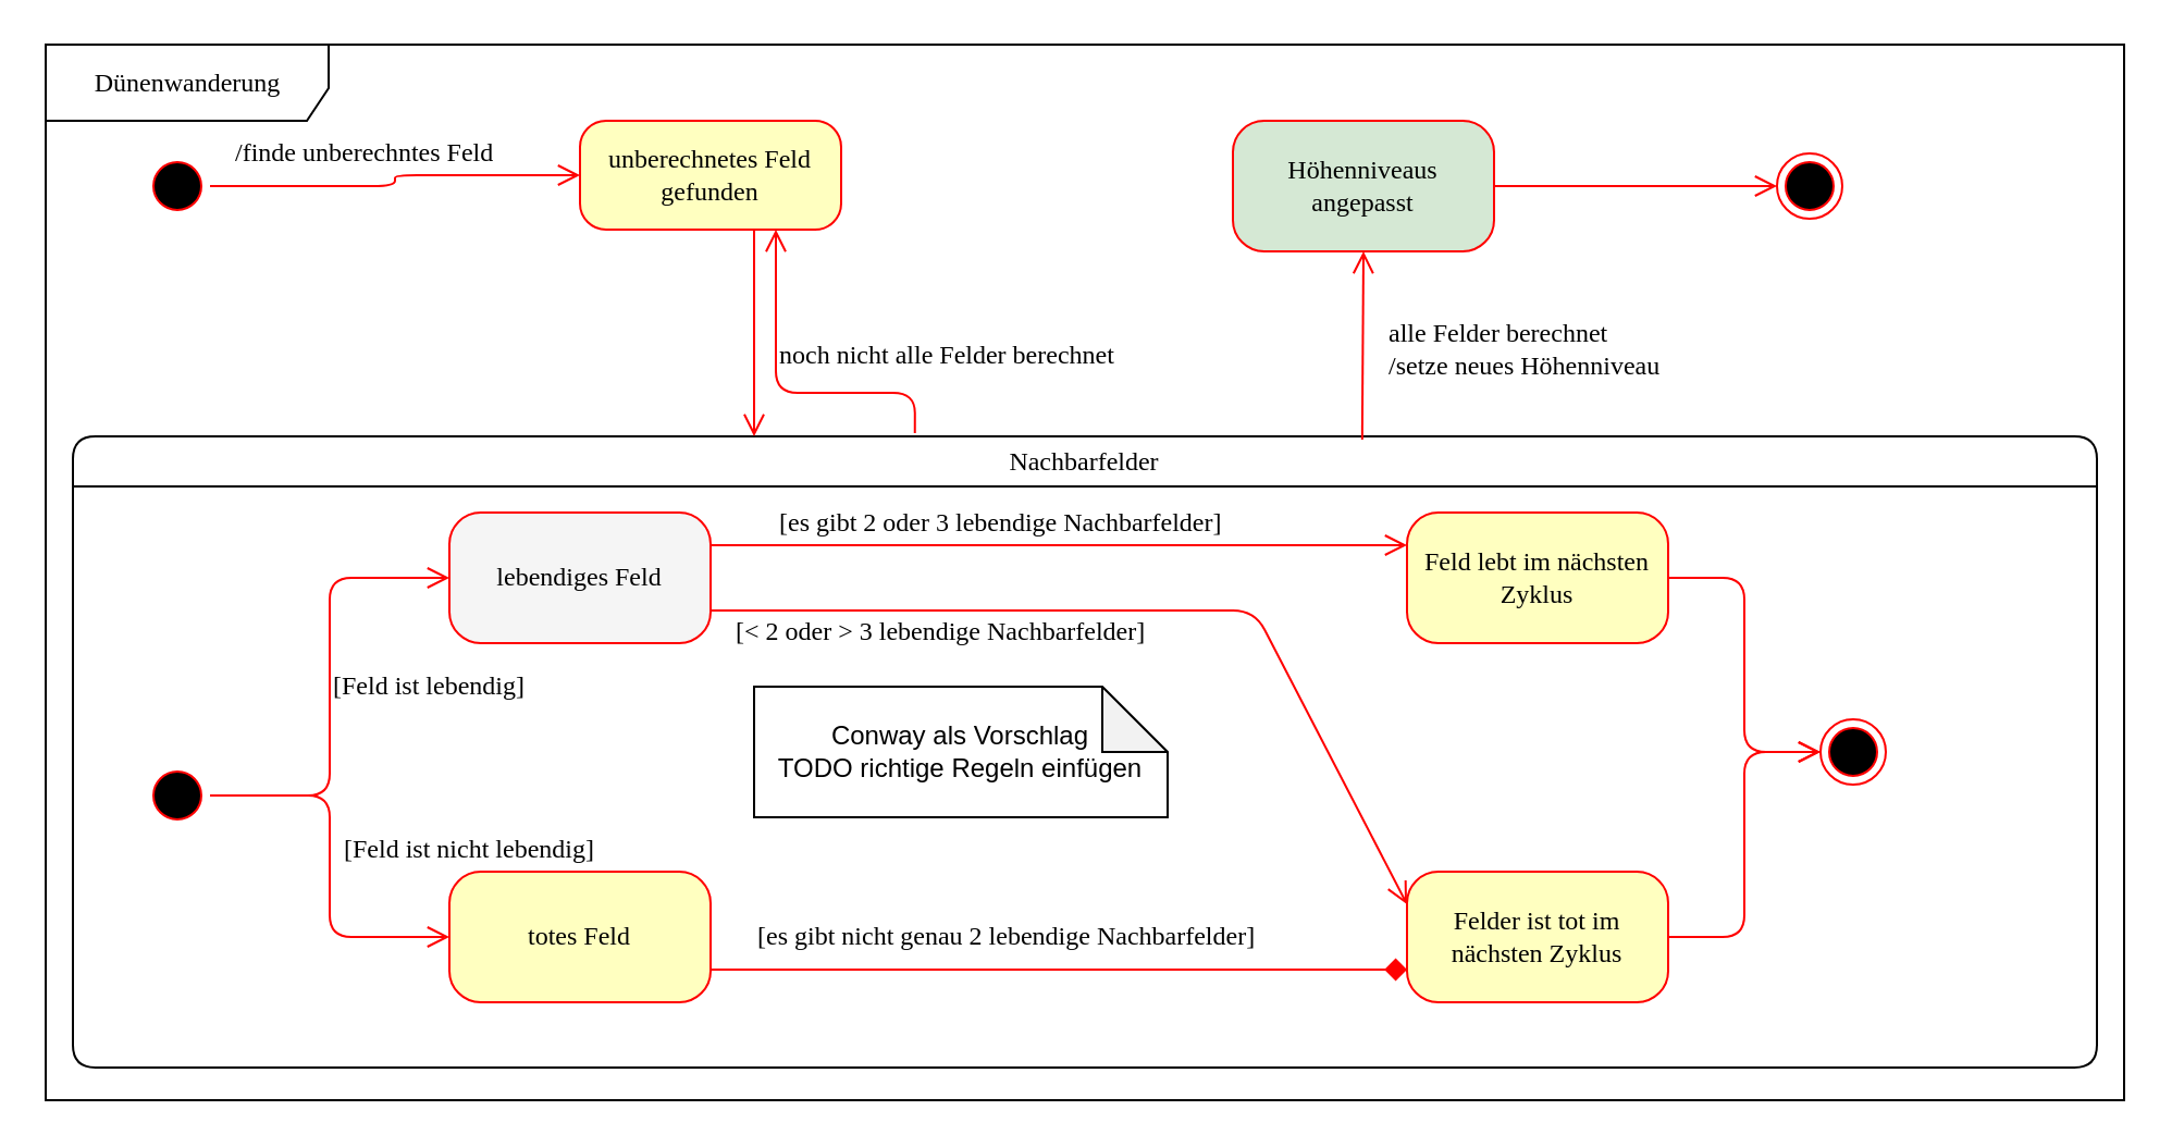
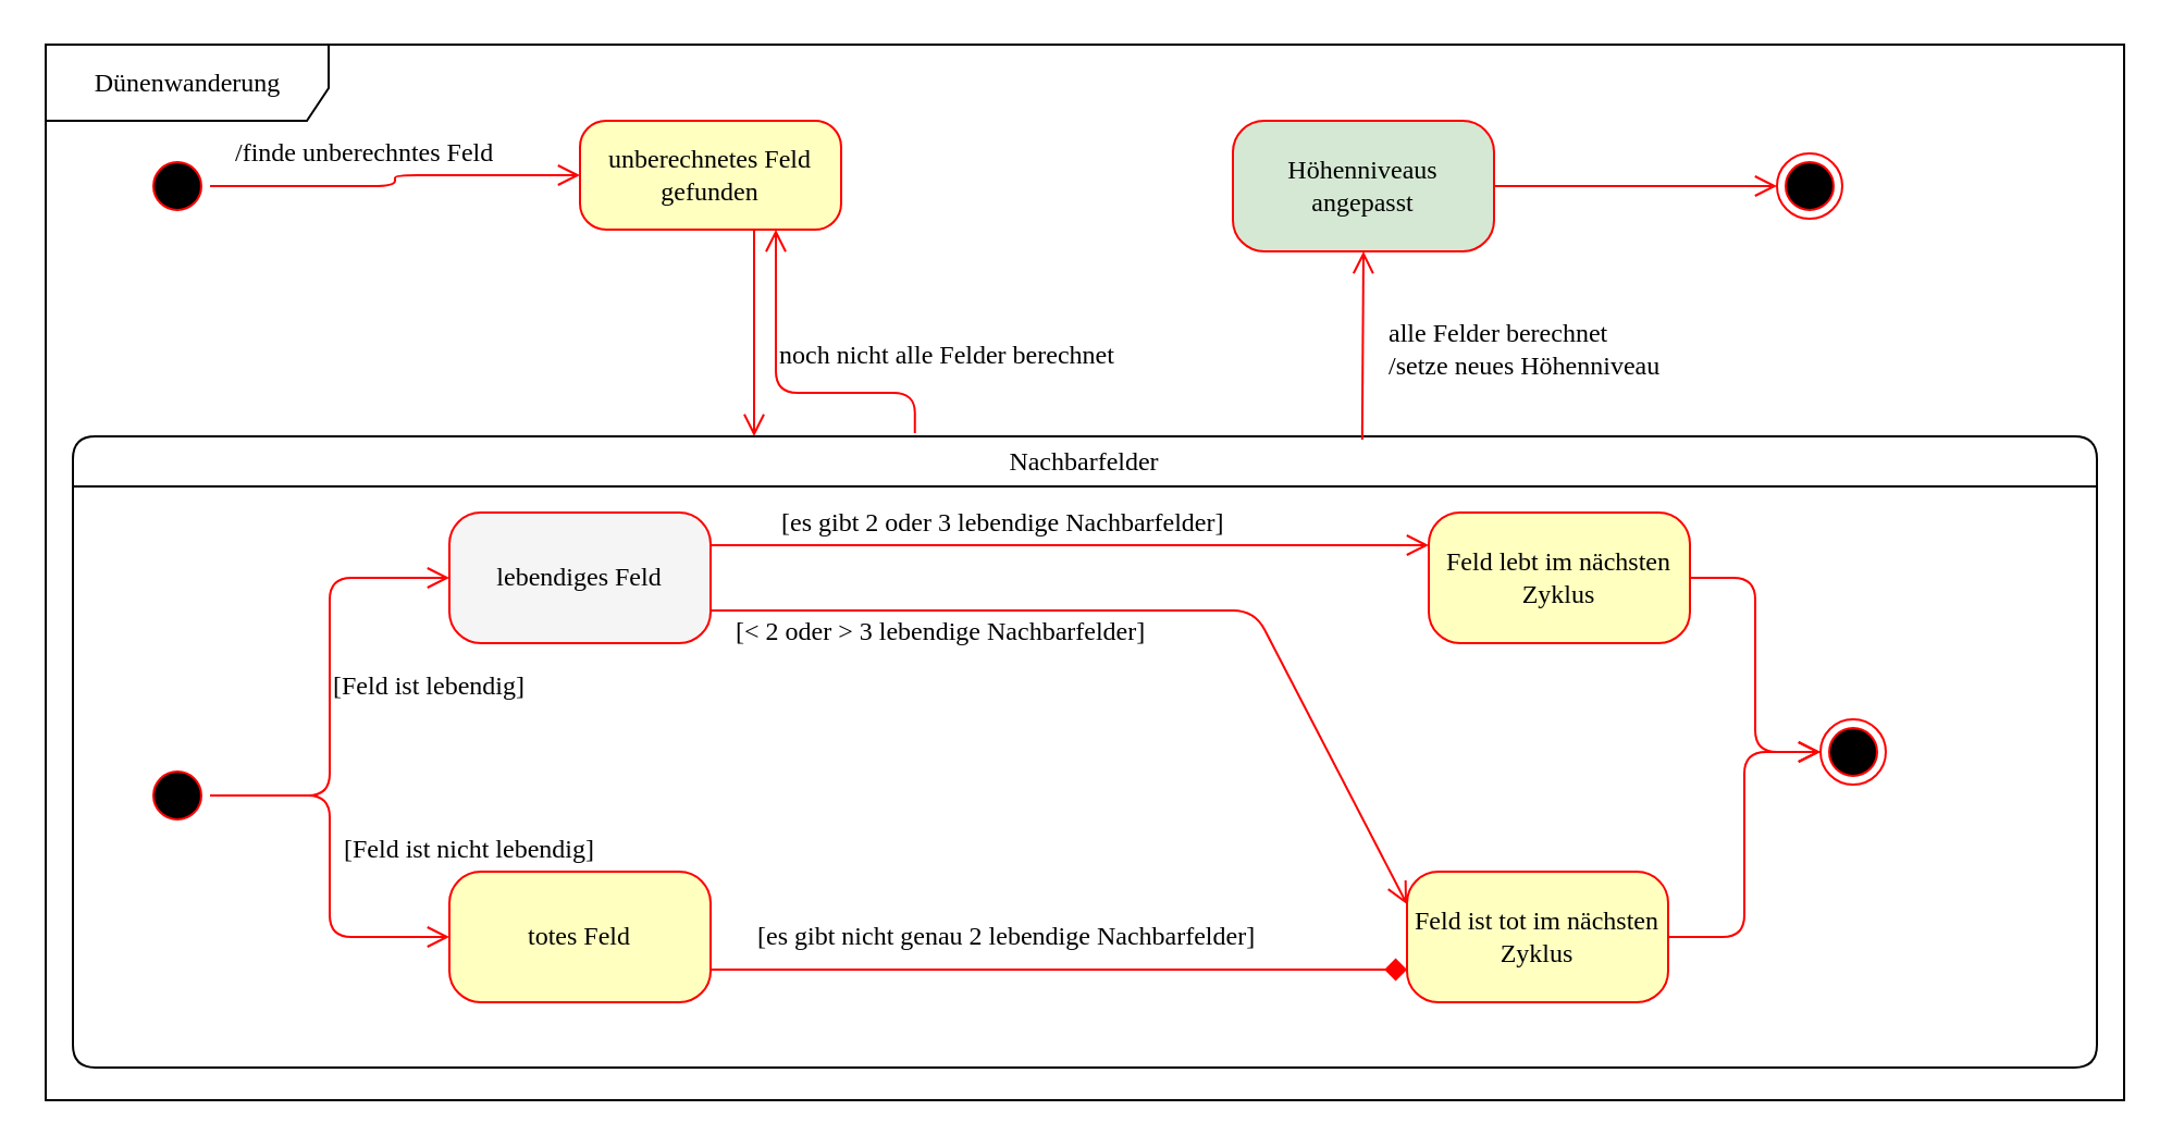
  <mxCell id="0" />
  <mxCell id="1" parent="0" />
  <mxCell id="2" value="Dünenwanderung" style="shape=umlFrame;whiteSpace=wrap;html=1;rounded=1;shadow=0;comic=0;labelBackgroundColor=none;strokeWidth=1;fontFamily=Verdana;fontSize=12;align=center;width=130;height=35;" parent="1" vertex="1"><mxGeometry x="20.5" y="20" width="955" height="485" as="geometry" /></mxCell>
  <mxCell id="3" value="" style="ellipse;html=1;shape=startState;fillColor=#000000;strokeColor=#ff0000;rounded=1;shadow=0;comic=0;labelBackgroundColor=none;fontFamily=Verdana;fontSize=12;fontColor=#000000;align=center;direction=south;" parent="1" vertex="1"><mxGeometry x="66" y="70" width="30" height="30" as="geometry" /></mxCell>
  <mxCell id="4" value="unberechnetes Feld gefunden" style="rounded=1;whiteSpace=wrap;html=1;arcSize=24;fillColor=#ffffc0;strokeColor=#ff0000;shadow=0;comic=0;labelBackgroundColor=none;fontFamily=Verdana;fontSize=12;fontColor=#000000;align=center;" parent="1" vertex="1"><mxGeometry x="266" y="55" width="120" height="50" as="geometry" /></mxCell>
  <mxCell id="5" value="Höhenniveaus angepasst" style="rounded=1;whiteSpace=wrap;html=1;arcSize=24;fillColor=#d5e8d4;strokeColor=#ff0000;shadow=0;comic=0;labelBackgroundColor=none;fontFamily=Verdana;fontSize=12;fontColor=#000000;align=center;" parent="1" vertex="1"><mxGeometry x="566" y="55" width="120" height="60" as="geometry" /></mxCell>
  <mxCell id="6" value="&lt;span style=&quot;font-weight: normal&quot;&gt;Nachbarfelder&lt;/span&gt;" style="swimlane;whiteSpace=wrap;html=1;rounded=1;shadow=0;comic=0;labelBackgroundColor=none;strokeWidth=1;fontFamily=Verdana;fontSize=12;align=center;" parent="1" vertex="1"><mxGeometry x="33" y="200" width="930" height="290" as="geometry" /></mxCell>
  <mxCell id="7" value="[es gibt 2 oder 3 lebendige Nachbarfelder]" style="edgeStyle=elbowEdgeStyle;html=1;labelBackgroundColor=none;endArrow=open;endSize=8;strokeColor=#ff0000;fontFamily=Verdana;fontSize=12;align=left;exitX=1;exitY=0.25;exitDx=0;exitDy=0;entryX=0;entryY=0.25;entryDx=0;entryDy=0;" parent="6" source="8" target="12" edge="1"><mxGeometry x="-0.812" y="10" relative="1" as="geometry"><mxPoint as="offset" /></mxGeometry></mxCell>
  <mxCell id="8" value="lebendiges Feld" style="rounded=1;whiteSpace=wrap;html=1;arcSize=24;fillColor=#f5f5f5;strokeColor=#ff0000;shadow=0;comic=0;labelBackgroundColor=none;fontFamily=Verdana;fontSize=12;fontColor=#000000;align=center;" parent="6" vertex="1"><mxGeometry x="173" y="35" width="120" height="60" as="geometry" /></mxCell>
  <mxCell id="9" value="" style="ellipse;html=1;shape=endState;fillColor=#000000;strokeColor=#ff0000;rounded=1;shadow=0;comic=0;labelBackgroundColor=none;fontFamily=Verdana;fontSize=12;fontColor=#000000;align=center;" parent="6" vertex="1"><mxGeometry x="803" y="130" width="30" height="30" as="geometry" /></mxCell>
  <mxCell id="10" value="[Feld ist lebendig]" style="edgeStyle=elbowEdgeStyle;html=1;labelBackgroundColor=none;endArrow=open;endSize=8;strokeColor=#ff0000;fontFamily=Verdana;fontSize=12;align=left;" parent="6" source="11" target="8" edge="1"><mxGeometry relative="1" as="geometry" /></mxCell>
  <mxCell id="11" value="" style="ellipse;html=1;shape=startState;fillColor=#000000;strokeColor=#ff0000;rounded=1;shadow=0;comic=0;labelBackgroundColor=none;fontFamily=Verdana;fontSize=12;fontColor=#000000;align=center;direction=south;" parent="6" vertex="1"><mxGeometry x="33" y="150" width="30" height="30" as="geometry" /></mxCell>
- <mxCell id="12" value="Feld lebt im nächsten Zyklus" style="rounded=1;whiteSpace=wrap;html=1;arcSize=24;fillColor=#ffffc0;strokeColor=#ff0000;shadow=0;comic=0;labelBackgroundColor=none;fontFamily=Verdana;fontSize=12;fontColor=#000000;align=center;" parent="6" vertex="1"><mxGeometry x="613" y="35" width="120" height="60" as="geometry" /></mxCell>
+ <mxCell id="12" value="Feld lebt im nächsten Zyklus" style="rounded=1;whiteSpace=wrap;html=1;arcSize=24;fillColor=#ffffc0;strokeColor=#ff0000;shadow=0;comic=0;labelBackgroundColor=none;fontFamily=Verdana;fontSize=12;fontColor=#000000;align=center;" parent="6" vertex="1"><mxGeometry x="623" y="35" width="120" height="60" as="geometry" /></mxCell>
  <mxCell id="13" style="edgeStyle=elbowEdgeStyle;html=1;labelBackgroundColor=none;endArrow=open;endSize=8;strokeColor=#ff0000;fontFamily=Verdana;fontSize=12;align=left;" parent="6" source="14" target="9" edge="1"><mxGeometry relative="1" as="geometry" /></mxCell>
- <mxCell id="14" value="Felder ist tot im nächsten Zyklus" style="rounded=1;whiteSpace=wrap;html=1;arcSize=24;fillColor=#ffffc0;strokeColor=#ff0000;shadow=0;comic=0;labelBackgroundColor=none;fontFamily=Verdana;fontSize=12;fontColor=#000000;align=center;" parent="6" vertex="1"><mxGeometry x="613" y="200" width="120" height="60" as="geometry" /></mxCell>
+ <mxCell id="14" value="Feld ist tot im nächsten Zyklus" style="rounded=1;whiteSpace=wrap;html=1;arcSize=24;fillColor=#ffffc0;strokeColor=#ff0000;shadow=0;comic=0;labelBackgroundColor=none;fontFamily=Verdana;fontSize=12;fontColor=#000000;align=center;" parent="6" vertex="1"><mxGeometry x="613" y="200" width="120" height="60" as="geometry" /></mxCell>
  <mxCell id="15" style="edgeStyle=elbowEdgeStyle;html=1;labelBackgroundColor=none;endArrow=open;endSize=8;strokeColor=#ff0000;fontFamily=Verdana;fontSize=12;align=left;" edge="1" parent="6" source="12" target="9"><mxGeometry relative="1" as="geometry"><mxPoint x="563" y="240" as="sourcePoint" /><mxPoint x="733" y="160" as="targetPoint" /></mxGeometry></mxCell>
  <mxCell id="16" value="[&amp;lt; 2 oder &amp;gt; 3 lebendige Nachbarfelder]" style="html=1;labelBackgroundColor=none;endArrow=open;endSize=8;strokeColor=#ff0000;fontFamily=Verdana;fontSize=12;align=left;entryX=0;entryY=0.25;entryDx=0;entryDy=0;exitX=1;exitY=0.75;exitDx=0;exitDy=0;" edge="1" parent="6" source="8" target="14"><mxGeometry x="-0.95" y="-10" relative="1" as="geometry"><mxPoint x="303" y="225" as="sourcePoint" /><mxPoint x="623" y="90" as="targetPoint" /><mxPoint as="offset" /><Array as="points"><mxPoint x="543" y="80" /></Array></mxGeometry></mxCell>
  <mxCell id="17" value="/finde unberechntes Feld" style="edgeStyle=orthogonalEdgeStyle;html=1;labelBackgroundColor=none;endArrow=open;endSize=8;strokeColor=#ff0000;fontFamily=Verdana;fontSize=12;align=left;" parent="1" source="3" target="4" edge="1"><mxGeometry x="-0.889" y="15" relative="1" as="geometry"><mxPoint as="offset" /></mxGeometry></mxCell>
  <mxCell id="18" style="edgeStyle=orthogonalEdgeStyle;html=1;labelBackgroundColor=none;endArrow=open;endSize=8;strokeColor=#ff0000;fontFamily=Verdana;fontSize=12;align=left;" parent="1" source="4" target="6" edge="1"><mxGeometry relative="1" as="geometry"><Array as="points"><mxPoint x="346" y="170" /><mxPoint x="346" y="170" /></Array></mxGeometry></mxCell>
  <mxCell id="19" value="" style="ellipse;html=1;shape=endState;fillColor=#000000;strokeColor=#ff0000;rounded=1;shadow=0;comic=0;labelBackgroundColor=none;fontFamily=Verdana;fontSize=12;fontColor=#000000;align=center;" vertex="1" parent="1"><mxGeometry x="816" y="70" width="30" height="30" as="geometry" /></mxCell>
  <mxCell id="20" style="edgeStyle=elbowEdgeStyle;html=1;labelBackgroundColor=none;endArrow=open;endSize=8;strokeColor=#ff0000;fontFamily=Verdana;fontSize=12;align=left;" edge="1" parent="1" source="5" target="19"><mxGeometry relative="1" as="geometry"><mxPoint x="846" y="140" as="sourcePoint" /><mxPoint x="796" y="85" as="targetPoint" /><Array as="points" /></mxGeometry></mxCell>
  <mxCell id="21" value="totes Feld" style="rounded=1;whiteSpace=wrap;html=1;arcSize=24;fillColor=#ffffc0;strokeColor=#ff0000;shadow=0;comic=0;labelBackgroundColor=none;fontFamily=Verdana;fontSize=12;fontColor=#000000;align=center;" vertex="1" parent="1"><mxGeometry x="206" y="400" width="120" height="60" as="geometry" /></mxCell>
  <mxCell id="22" value="[Feld ist nicht lebendig]" style="edgeStyle=elbowEdgeStyle;html=1;labelBackgroundColor=none;endArrow=open;endSize=8;strokeColor=#ff0000;fontFamily=Verdana;fontSize=12;align=left;" edge="1" parent="1" source="11" target="21"><mxGeometry x="-0.086" y="5" relative="1" as="geometry"><mxPoint x="106" y="435" as="sourcePoint" /><mxPoint x="216" y="335" as="targetPoint" /><mxPoint as="offset" /></mxGeometry></mxCell>
  <mxCell id="23" value="[es gibt nicht genau 2 lebendige Nachbarfelder]" style="edgeStyle=elbowEdgeStyle;html=1;labelBackgroundColor=none;endArrow=diamond;endSize=8;strokeColor=#ff0000;fontFamily=Verdana;fontSize=12;align=left;exitX=1;exitY=0.75;exitDx=0;exitDy=0;entryX=0;entryY=0.75;entryDx=0;entryDy=0;" edge="1" parent="1" source="21" target="14"><mxGeometry x="-0.875" y="15" relative="1" as="geometry"><mxPoint x="326" y="450" as="sourcePoint" /><mxPoint x="646" y="450" as="targetPoint" /><mxPoint as="offset" /></mxGeometry></mxCell>
  <mxCell id="24" value="noch nicht alle Felder berechnet" style="edgeStyle=orthogonalEdgeStyle;html=1;labelBackgroundColor=none;endArrow=open;endSize=8;strokeColor=#ff0000;fontFamily=Verdana;fontSize=12;align=left;exitX=0.416;exitY=-0.005;exitDx=0;exitDy=0;exitPerimeter=0;entryX=0.75;entryY=1;entryDx=0;entryDy=0;" edge="1" parent="1" source="6" target="4"><mxGeometry x="0.254" relative="1" as="geometry"><Array as="points"><mxPoint x="420" y="180" /><mxPoint x="356" y="180" /></Array><mxPoint x="356" y="125" as="sourcePoint" /><mxPoint x="356" y="210" as="targetPoint" /><mxPoint as="offset" /></mxGeometry></mxCell>
  <mxCell id="25" value="alle Felder berechnet&lt;br&gt;/setze neues Höhenniveau" style="edgeStyle=elbowEdgeStyle;html=1;labelBackgroundColor=none;endArrow=open;endSize=8;strokeColor=#ff0000;fontFamily=Verdana;fontSize=12;align=left;exitX=0.637;exitY=0.005;exitDx=0;exitDy=0;exitPerimeter=0;entryX=0.5;entryY=1;entryDx=0;entryDy=0;" edge="1" parent="1" source="6" target="5"><mxGeometry x="-0.034" y="-10" relative="1" as="geometry"><mxPoint x="696" y="95" as="sourcePoint" /><mxPoint x="826" y="95" as="targetPoint" /><Array as="points" /><mxPoint as="offset" /></mxGeometry></mxCell>
- <mxCell id="26" value="Conway als Vorschlag&lt;br&gt;TODO richtige Regeln einfügen" style="shape=note;whiteSpace=wrap;html=1;backgroundOutline=1;darkOpacity=0.05;" vertex="1" parent="1"><mxGeometry x="346" y="315" width="190" height="60" as="geometry" /></mxCell>
